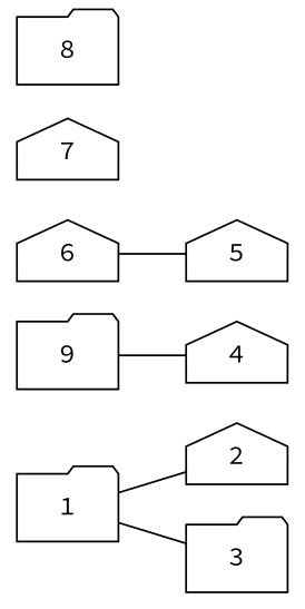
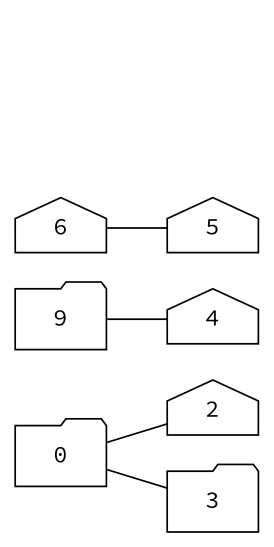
  digraph {
    fontname="Source Code Pro"
    rankdir=LR
    node [fontname="Source Code Pro" shape=house]
    edge [arrowhead=none fontname="Source Code Pro"]
    2
-   1 [shape=folder]
+   1 [shape=folder label=0]
    3 [shape=folder]
    4
    9 [shape=folder]
    6
    5
-   7
-   8 [shape=folder]
    1 -> 2
    1 -> 3
    9 -> 4
    6 -> 5
  }
